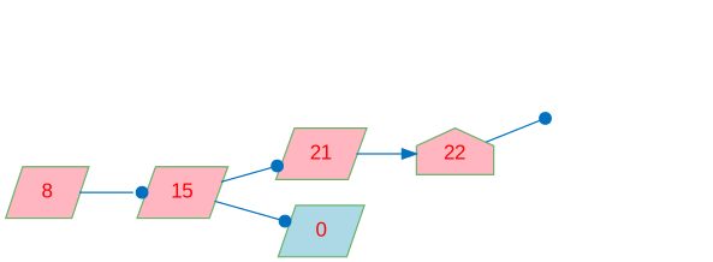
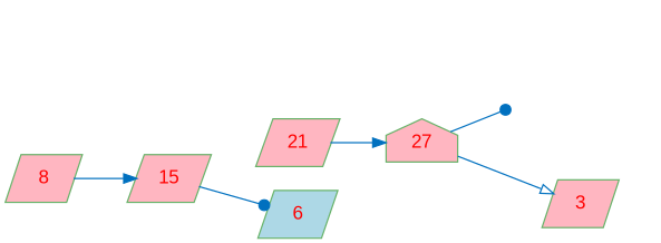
  digraph {
    rankdir=LR
    node [color="#66B268" fillcolor=lightpink fontcolor=red fontname=Arial shape=parallelogram style=filled]
    edge [arrowhead=dot color="#0070BF"]
    n1 [label=8]
    n2 [label=15]
-   n3 [label=22 shape=house]
+   n3 [label=27 shape=house]
    l128893786 [fillcolor="#AFF4AF" shape=circle style=invis]
+   n5 [label=3]
    n6 [label=21]
-   n7 [fillcolor=lightblue label=0]
-   n1 -> n2
-   n2 -> n6
+   n7 [fillcolor=lightblue label=6]
+   n1 -> n2 [arrowhead=normal]
    n2 -> n7
    n3 -> l128893786
+   n3 -> n5 [arrowhead=onormal]
    n6 -> n3 [arrowhead=normal]
  }
